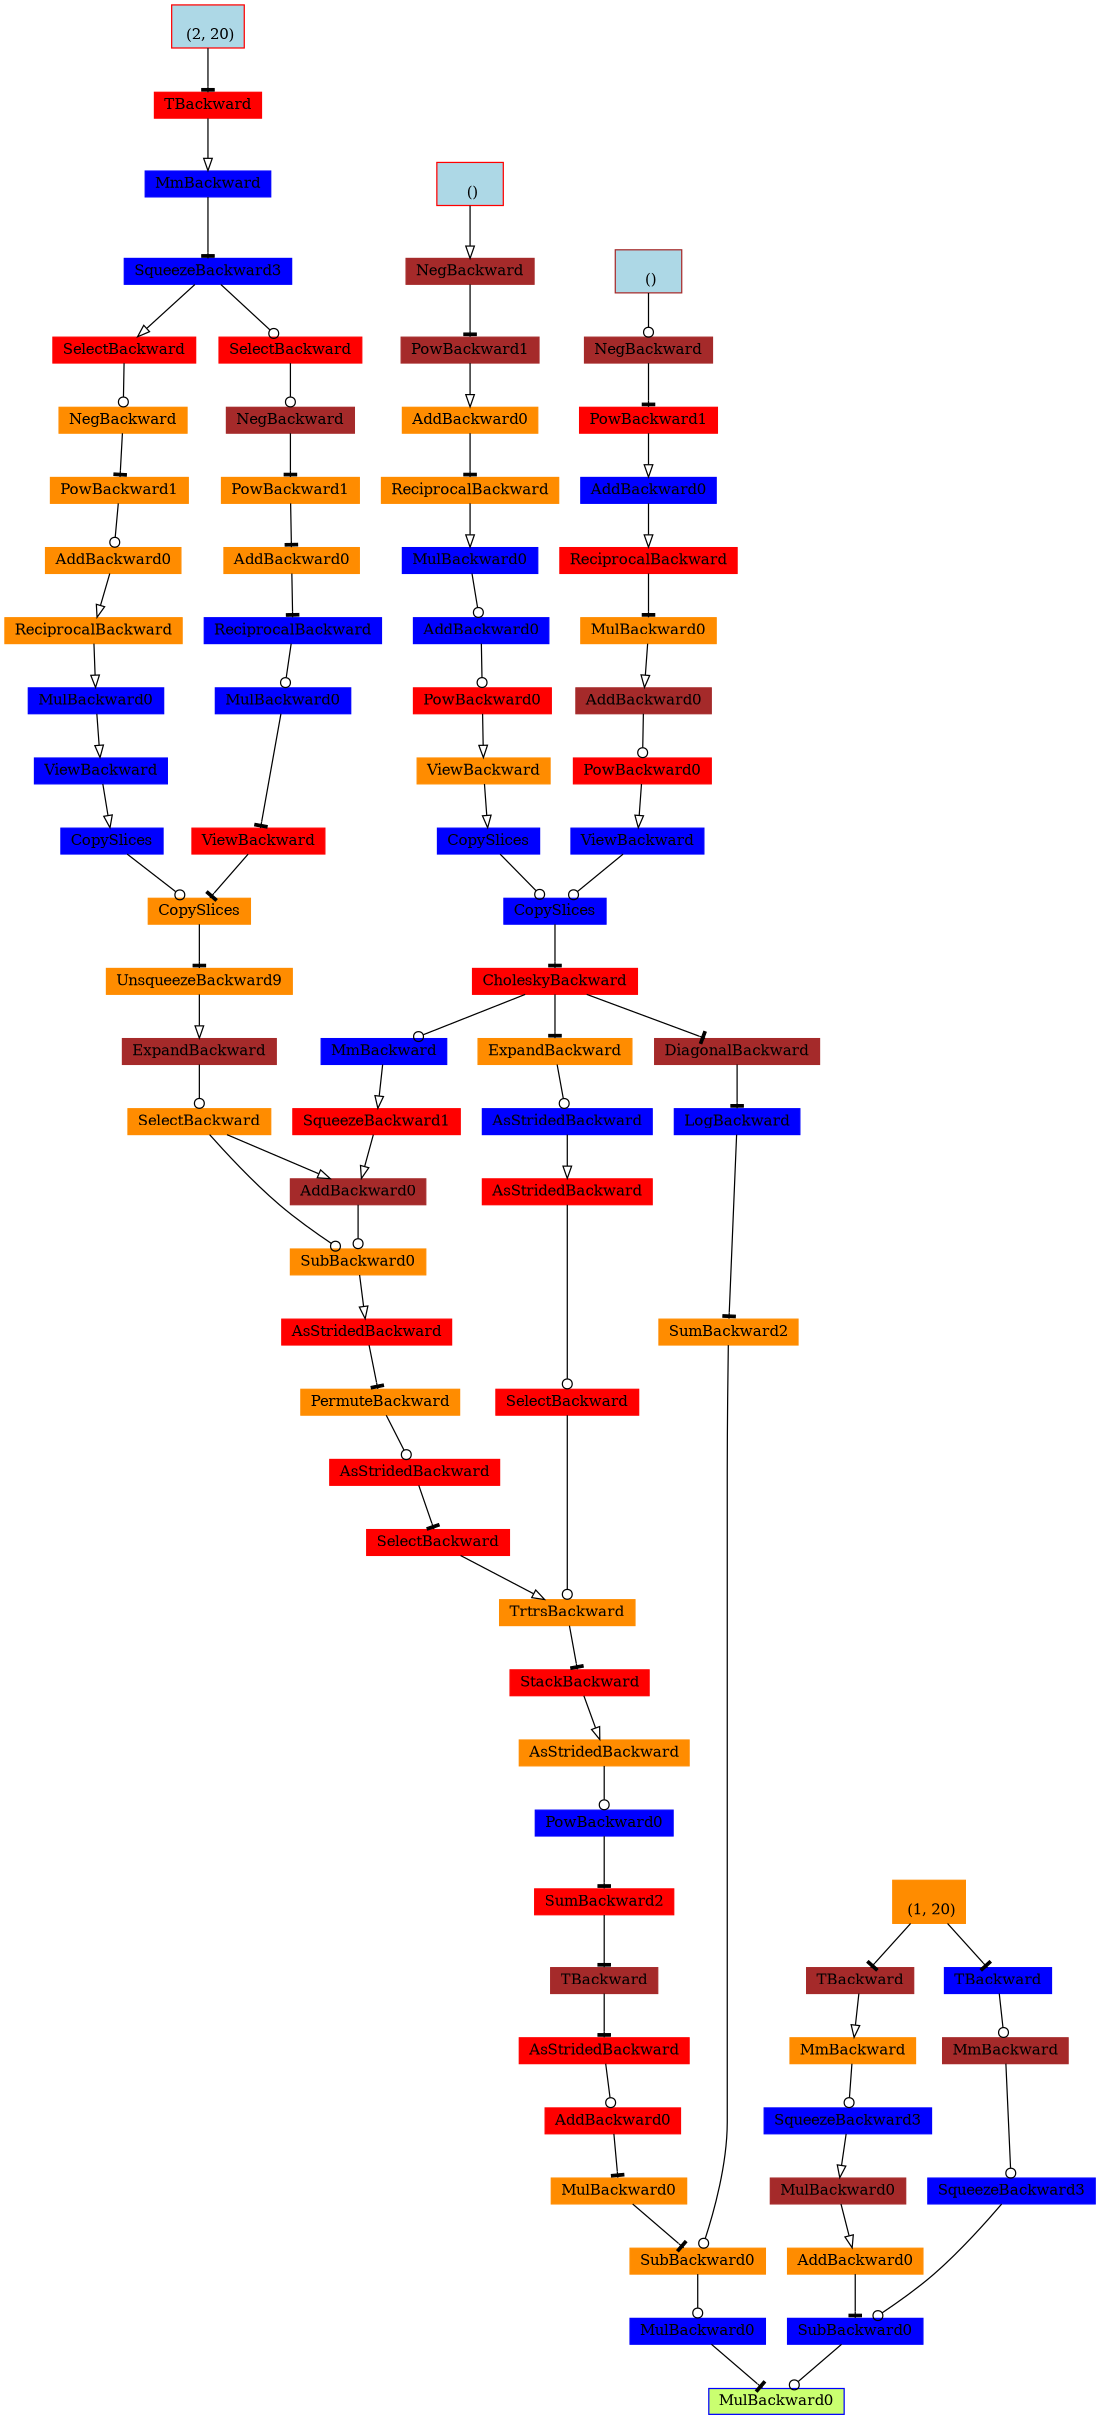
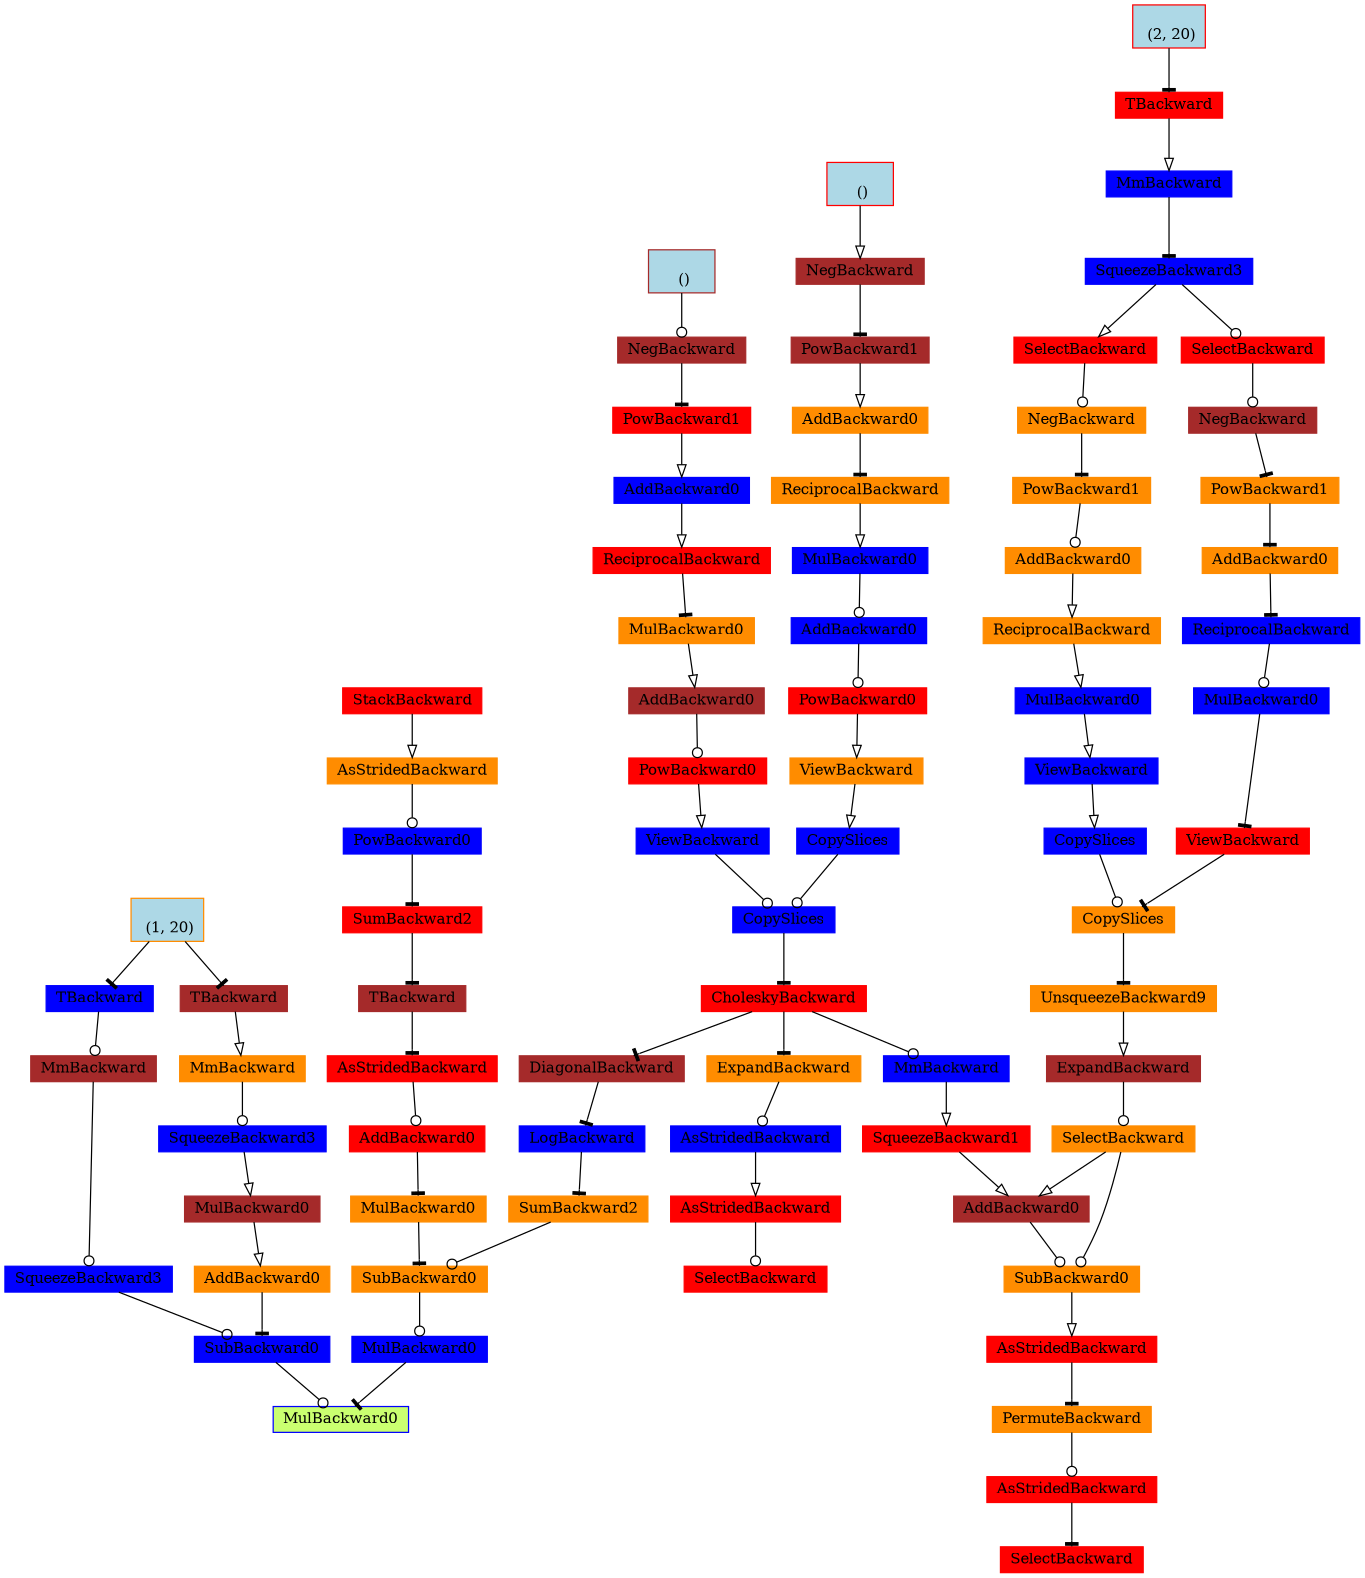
  digraph {
    node [align=left color=darkorange fontsize=12 ranksep=0.1 shape=box style=filled]
    edge [arrowhead=tee]
    n1 [color=blue fillcolor=darkolivegreen1 height=0.2 label=MulBackward0]
    n2 [color=blue height=0.2 label=MulBackward0]
    n3 [height=0.2 label=SubBackward0]
    n4 [height=0.2 label=MulBackward0]
    n5 [color=red height=0.2 label=AddBackward0]
    n6 [color=red height=0.2 label=AsStridedBackward]
    n7 [color=brown height=0.2 label=TBackward]
    n8 [color=red height=0.2 label=SumBackward2]
    n9 [color=blue height=0.2 label=PowBackward0]
    n10 [height=0.2 label=AsStridedBackward]
    n11 [color=red height=0.2 label=StackBackward]
-   n12 [height=0.2 label=TrtrsBackward]
    n13 [color=red height=0.2 label=SelectBackward]
    n14 [color=red height=0.2 label=AsStridedBackward]
    n15 [height=0.2 label=PermuteBackward]
    n16 [color=red height=0.2 label=AsStridedBackward]
    n17 [height=0.2 label=SubBackward0]
    n18 [color=brown height=0.2 label=AddBackward0]
    n19 [height=0.2 label=SelectBackward]
    n20 [color=brown height=0.2 label=ExpandBackward]
    n21 [height=0.2 label=UnsqueezeBackward9]
    n22 [height=0.2 label=CopySlices]
    n23 [color=blue height=0.2 label=CopySlices]
    n24 [color=blue height=0.2 label=ViewBackward]
    n25 [color=blue height=0.2 label=MulBackward0]
    n26 [height=0.2 label=ReciprocalBackward]
    n27 [height=0.2 label=AddBackward0]
    n28 [height=0.2 label=PowBackward1]
    n29 [height=0.2 label=NegBackward]
    n30 [color=red height=0.2 label=SelectBackward]
    n31 [color=blue height=0.2 label=SqueezeBackward3]
    n32 [color=red height=0.2 label=SelectBackward]
    n33 [color=brown height=0.2 label=NegBackward]
    n34 [color=blue height=0.2 label=MmBackward]
    n35 [color=red height=0.2 label=TBackward]
    n36 [color=red fillcolor=lightblue height=0.2 label="\n (2, 20)"]
    n37 [color=red height=0.2 label=ViewBackward]
    n38 [color=blue height=0.2 label=MulBackward0]
    n39 [color=blue height=0.2 label=ReciprocalBackward]
    n40 [height=0.2 label=AddBackward0]
    n41 [height=0.2 label=PowBackward1]
    n42 [color=red height=0.2 label=SqueezeBackward1]
    n43 [color=blue height=0.2 label=MmBackward]
    n44 [color=red height=0.2 label=CholeskyBackward]
    n45 [height=0.2 label=ExpandBackward]
    n46 [color=brown height=0.2 label=DiagonalBackward]
    n47 [color=blue height=0.2 label=AsStridedBackward]
    n48 [color=blue height=0.2 label=LogBackward]
    n49 [color=blue height=0.2 label=CopySlices]
    n50 [color=blue height=0.2 label=CopySlices]
    n51 [height=0.2 label=ViewBackward]
    n52 [color=red height=0.2 label=PowBackward0]
    n53 [color=blue height=0.2 label=AddBackward0]
    n54 [color=blue height=0.2 label=MulBackward0]
    n55 [height=0.2 label=ReciprocalBackward]
    n56 [height=0.2 label=AddBackward0]
    n57 [color=brown height=0.2 label=PowBackward1]
    n58 [color=brown height=0.2 label=NegBackward]
    n59 [color=red fillcolor=lightblue height=0.2 label="\n ()"]
    n60 [color=blue height=0.2 label=ViewBackward]
    n61 [color=red height=0.2 label=PowBackward0]
    n62 [color=brown height=0.2 label=AddBackward0]
    n63 [height=0.2 label=MulBackward0]
    n64 [color=red height=0.2 label=ReciprocalBackward]
    n65 [color=blue height=0.2 label=AddBackward0]
    n66 [color=red height=0.2 label=PowBackward1]
    n67 [color=brown height=0.2 label=NegBackward]
    n68 [color=brown fillcolor=lightblue height=0.2 label="\n ()"]
    n69 [color=red height=0.2 label=SelectBackward]
    n70 [color=red height=0.2 label=AsStridedBackward]
    n71 [height=0.2 label=SumBackward2]
    n72 [color=blue height=0.2 label=SubBackward0]
    n73 [height=0.2 label=AddBackward0]
    n74 [color=brown height=0.2 label=MulBackward0]
    n75 [color=blue height=0.2 label=SqueezeBackward3]
    n76 [height=0.2 label=MmBackward]
    n77 [color=brown height=0.2 label=TBackward]
-   n78 [fillcolor=darkorange height=0.2 label="\n (1, 20)"]
+   n78 [fillcolor=lightblue height=0.2 label="\n (1, 20)"]
    n79 [color=blue height=0.2 label=TBackward]
    n80 [color=brown height=0.2 label=MmBackward]
    n81 [color=blue height=0.2 label=SqueezeBackward3]
    n2 -> n1
    n3 -> n2 [arrowhead=odot]
    n4 -> n3
    n5 -> n4
    n6 -> n5 [arrowhead=odot]
    n7 -> n6
    n8 -> n7
    n9 -> n8
    n10 -> n9 [arrowhead=odot]
    n11 -> n10 [arrowhead=onormal]
-   n12 -> n11
-   n13 -> n12 [arrowhead=onormal]
    n14 -> n13
    n15 -> n14 [arrowhead=odot]
    n16 -> n15
    n17 -> n16 [arrowhead=onormal]
    n18 -> n17 [arrowhead=odot]
    n19 -> n17 [arrowhead=odot]
    n19 -> n18 [arrowhead=onormal]
    n20 -> n19 [arrowhead=odot]
    n21 -> n20 [arrowhead=onormal]
    n22 -> n21
    n23 -> n22 [arrowhead=odot]
    n24 -> n23 [arrowhead=onormal]
    n25 -> n24 [arrowhead=onormal]
    n26 -> n25 [arrowhead=onormal]
    n27 -> n26 [arrowhead=onormal]
    n28 -> n27 [arrowhead=odot]
    n29 -> n28
    n30 -> n29 [arrowhead=odot]
    n31 -> n30 [arrowhead=onormal]
    n31 -> n32 [arrowhead=odot]
    n32 -> n33 [arrowhead=odot]
    n33 -> n41
    n34 -> n31
    n35 -> n34 [arrowhead=onormal]
    n36 -> n35
    n37 -> n22
    n38 -> n37
    n39 -> n38 [arrowhead=odot]
    n40 -> n39
    n41 -> n40
    n42 -> n18 [arrowhead=onormal]
    n43 -> n42 [arrowhead=onormal]
    n44 -> n43 [arrowhead=odot]
    n44 -> n45
    n44 -> n46
    n45 -> n47 [arrowhead=odot]
    n46 -> n48
    n47 -> n70 [arrowhead=onormal]
    n48 -> n71
    n49 -> n44
    n50 -> n49 [arrowhead=odot]
    n51 -> n50 [arrowhead=onormal]
    n52 -> n51 [arrowhead=onormal]
    n53 -> n52 [arrowhead=odot]
    n54 -> n53 [arrowhead=odot]
    n55 -> n54 [arrowhead=onormal]
    n56 -> n55
    n57 -> n56 [arrowhead=onormal]
    n58 -> n57
    n59 -> n58 [arrowhead=onormal]
    n60 -> n49 [arrowhead=odot]
    n61 -> n60 [arrowhead=onormal]
    n62 -> n61 [arrowhead=odot]
    n63 -> n62 [arrowhead=onormal]
    n64 -> n63
    n65 -> n64 [arrowhead=onormal]
    n66 -> n65 [arrowhead=onormal]
    n67 -> n66
    n68 -> n67 [arrowhead=odot]
-   n69 -> n12 [arrowhead=odot]
    n70 -> n69 [arrowhead=odot]
    n71 -> n3 [arrowhead=odot]
    n72 -> n1 [arrowhead=odot]
    n73 -> n72
    n74 -> n73 [arrowhead=onormal]
    n75 -> n74 [arrowhead=onormal]
    n76 -> n75 [arrowhead=odot]
    n77 -> n76 [arrowhead=onormal]
    n78 -> n77
    n78 -> n79
    n79 -> n80 [arrowhead=odot]
    n80 -> n81 [arrowhead=odot]
    n81 -> n72 [arrowhead=odot]
  }
